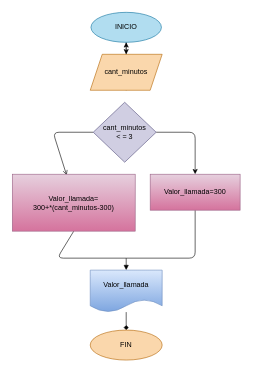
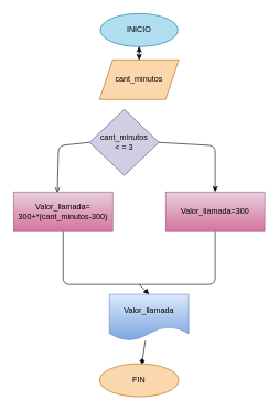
  <mxCell id="0" />
  <mxCell id="1" parent="0" />
  <mxCell id="2" style="edgeStyle=none;html=1;exitX=0.5;exitY=1;exitDx=0;exitDy=0;fontColor=#000000;" parent="1" target="4" edge="1"><mxGeometry relative="1" as="geometry"><mxPoint x="210" y="60" as="sourcePoint" /></mxGeometry></mxCell>
  <mxCell id="3" style="edgeStyle=none;html=1;exitX=0.5;exitY=1;exitDx=0;exitDy=0;fontColor=#000000;" parent="1" source="4" target="15" edge="1"><mxGeometry relative="1" as="geometry" /></mxCell>
  <mxCell id="4" value="&lt;font color=&quot;#000000&quot;&gt;cant_minutos&lt;/font&gt;" style="shape=parallelogram;perimeter=parallelogramPerimeter;whiteSpace=wrap;html=1;fixedSize=1;fillColor=#fad7ac;strokeColor=#b46504;" parent="1" vertex="1"><mxGeometry x="150" y="90" width="120" height="60" as="geometry" /></mxCell>
  <mxCell id="5" style="edgeStyle=none;html=1;exitX=0;exitY=0.5;exitDx=0;exitDy=0;entryX=0.442;entryY=0.017;entryDx=0;entryDy=0;entryPerimeter=0;fontColor=#000000;endArrow=open;" parent="1" source="7" target="9" edge="1"><mxGeometry relative="1" as="geometry"><Array as="points"><mxPoint x="88" y="220" /></Array></mxGeometry></mxCell>
  <mxCell id="6" style="edgeStyle=none;html=1;exitX=1;exitY=0.5;exitDx=0;exitDy=0;entryX=0.5;entryY=0;entryDx=0;entryDy=0;fontColor=#000000;" parent="1" source="7" target="11" edge="1"><mxGeometry relative="1" as="geometry"><Array as="points"><mxPoint x="325" y="220" /></Array></mxGeometry></mxCell>
- <mxCell id="7" value="&lt;font color=&quot;#000000&quot;&gt;cant_minutos&lt;br&gt;&amp;lt; = 3&lt;/font&gt;" style="rhombus;whiteSpace=wrap;html=1;fillColor=#d0cee2;strokeColor=#56517e;" parent="1" vertex="1"><mxGeometry x="155" y="170" width="105" height="100" as="geometry" /></mxCell>
+ <mxCell id="7" value="&lt;font color=&quot;#000000&quot;&gt;cant_minutos&lt;br&gt;&amp;lt; = 3&lt;/font&gt;" style="rhombus;whiteSpace=wrap;html=1;fillColor=#d0cee2;strokeColor=#56517e;" parent="1" vertex="1"><mxGeometry x="135" y="165" width="105" height="100" as="geometry" /></mxCell>
  <mxCell id="8" style="edgeStyle=none;html=1;exitX=0.5;exitY=1;exitDx=0;exitDy=0;fontColor=#000000;endArrow=none;endFill=0;" parent="1" source="9" edge="1"><mxGeometry relative="1" as="geometry"><mxPoint x="210" y="430" as="targetPoint" /><Array as="points"><mxPoint x="95" y="430" /></Array></mxGeometry></mxCell>
- <mxCell id="9" value="&lt;font color=&quot;#000000&quot;&gt;Valor_llamada=&lt;br&gt;300+*(cant_minutos-300)&lt;/font&gt;" style="rounded=0;whiteSpace=wrap;html=1;fillColor=#e6d0de;strokeColor=#996185;gradientColor=#d5739d;" parent="1" vertex="1"><mxGeometry x="20" y="290" width="205" height="95" as="geometry" /></mxCell>
+ <mxCell id="9" value="&lt;font color=&quot;#000000&quot;&gt;Valor_llamada=&lt;br&gt;300+*(cant_minutos-300)&lt;/font&gt;" style="rounded=0;whiteSpace=wrap;html=1;fillColor=#e6d0de;strokeColor=#996185;gradientColor=#d5739d;" parent="1" vertex="1"><mxGeometry x="20" y="290" width="150" height="60" as="geometry" /></mxCell>
  <mxCell id="10" style="edgeStyle=none;html=1;exitX=0.5;exitY=1;exitDx=0;exitDy=0;fontColor=#000000;endArrow=none;endFill=0;" parent="1" source="11" edge="1"><mxGeometry relative="1" as="geometry"><mxPoint x="210" y="430" as="targetPoint" /><Array as="points"><mxPoint x="325" y="430" /></Array></mxGeometry></mxCell>
  <mxCell id="11" value="&lt;font color=&quot;#000000&quot;&gt;Valor_llamada=300&lt;/font&gt;" style="rounded=0;whiteSpace=wrap;html=1;fillColor=#e6d0de;strokeColor=#996185;gradientColor=#d5739d;" parent="1" vertex="1"><mxGeometry x="250" y="290" width="150" height="60" as="geometry" /></mxCell>
  <mxCell id="12" style="edgeStyle=none;html=1;fontColor=#000000;endArrow=block;endFill=1;entryX=0.5;entryY=0;entryDx=0;entryDy=0;" parent="1" target="14" edge="1"><mxGeometry relative="1" as="geometry"><mxPoint x="210" y="430" as="targetPoint" /><mxPoint x="210" y="430" as="sourcePoint" /></mxGeometry></mxCell>
  <mxCell id="13" value="" style="edgeStyle=none;html=1;fontColor=#000000;endArrow=diamond;" edge="1" parent="1" source="14" target="16"><mxGeometry relative="1" as="geometry" /></mxCell>
- <mxCell id="14" value="&lt;font color=&quot;#000000&quot;&gt;Valor_llamada&lt;/font&gt;" style="shape=document;whiteSpace=wrap;html=1;boundedLbl=1;fillColor=#dae8fc;strokeColor=#6c8ebf;gradientColor=#7ea6e0;" parent="1" vertex="1"><mxGeometry x="150" y="450" width="120" height="70" as="geometry" /></mxCell>
+ <mxCell id="14" value="&lt;font color=&quot;#000000&quot;&gt;Valor_llamada&lt;/font&gt;" style="shape=document;whiteSpace=wrap;html=1;boundedLbl=1;fillColor=#dae8fc;strokeColor=#6c8ebf;gradientColor=#7ea6e0;" parent="1" vertex="1"><mxGeometry x="165" y="445" width="120" height="70" as="geometry" /></mxCell>
  <mxCell id="15" value="&lt;font color=&quot;#000000&quot;&gt;INICIO&lt;/font&gt;" style="ellipse;whiteSpace=wrap;html=1;fillColor=#b1ddf0;strokeColor=#10739e;" vertex="1" parent="1"><mxGeometry x="151.25" y="20" width="117.5" height="50" as="geometry" /></mxCell>
  <mxCell id="16" value="&lt;font color=&quot;#000000&quot;&gt;FIN&lt;/font&gt;" style="ellipse;whiteSpace=wrap;html=1;fillColor=#fad7ac;strokeColor=#b46504;" vertex="1" parent="1"><mxGeometry x="150" y="550" width="120" height="50" as="geometry" /></mxCell>
